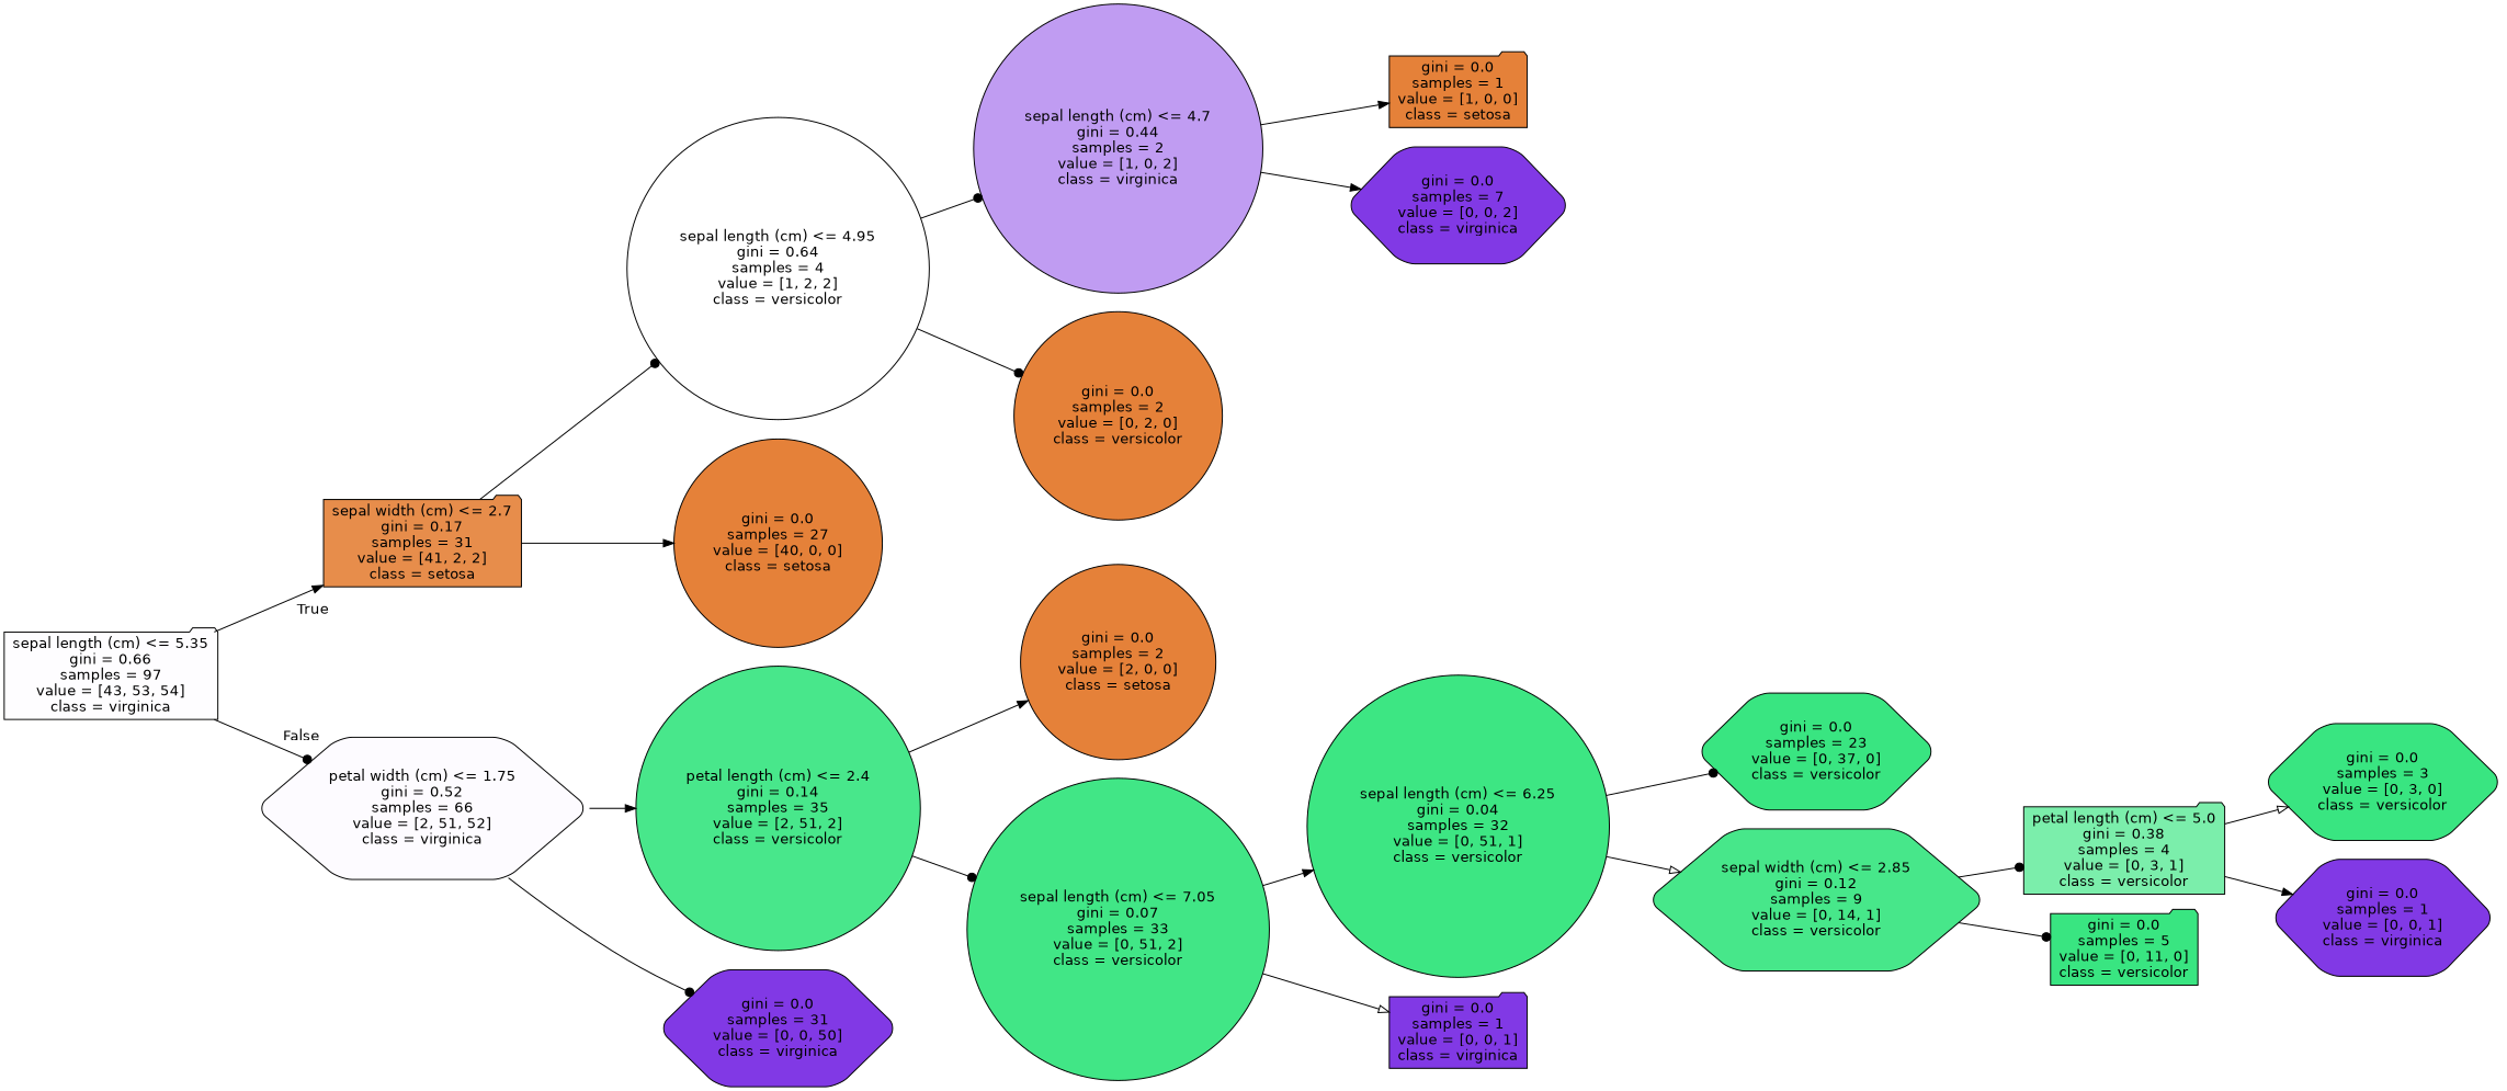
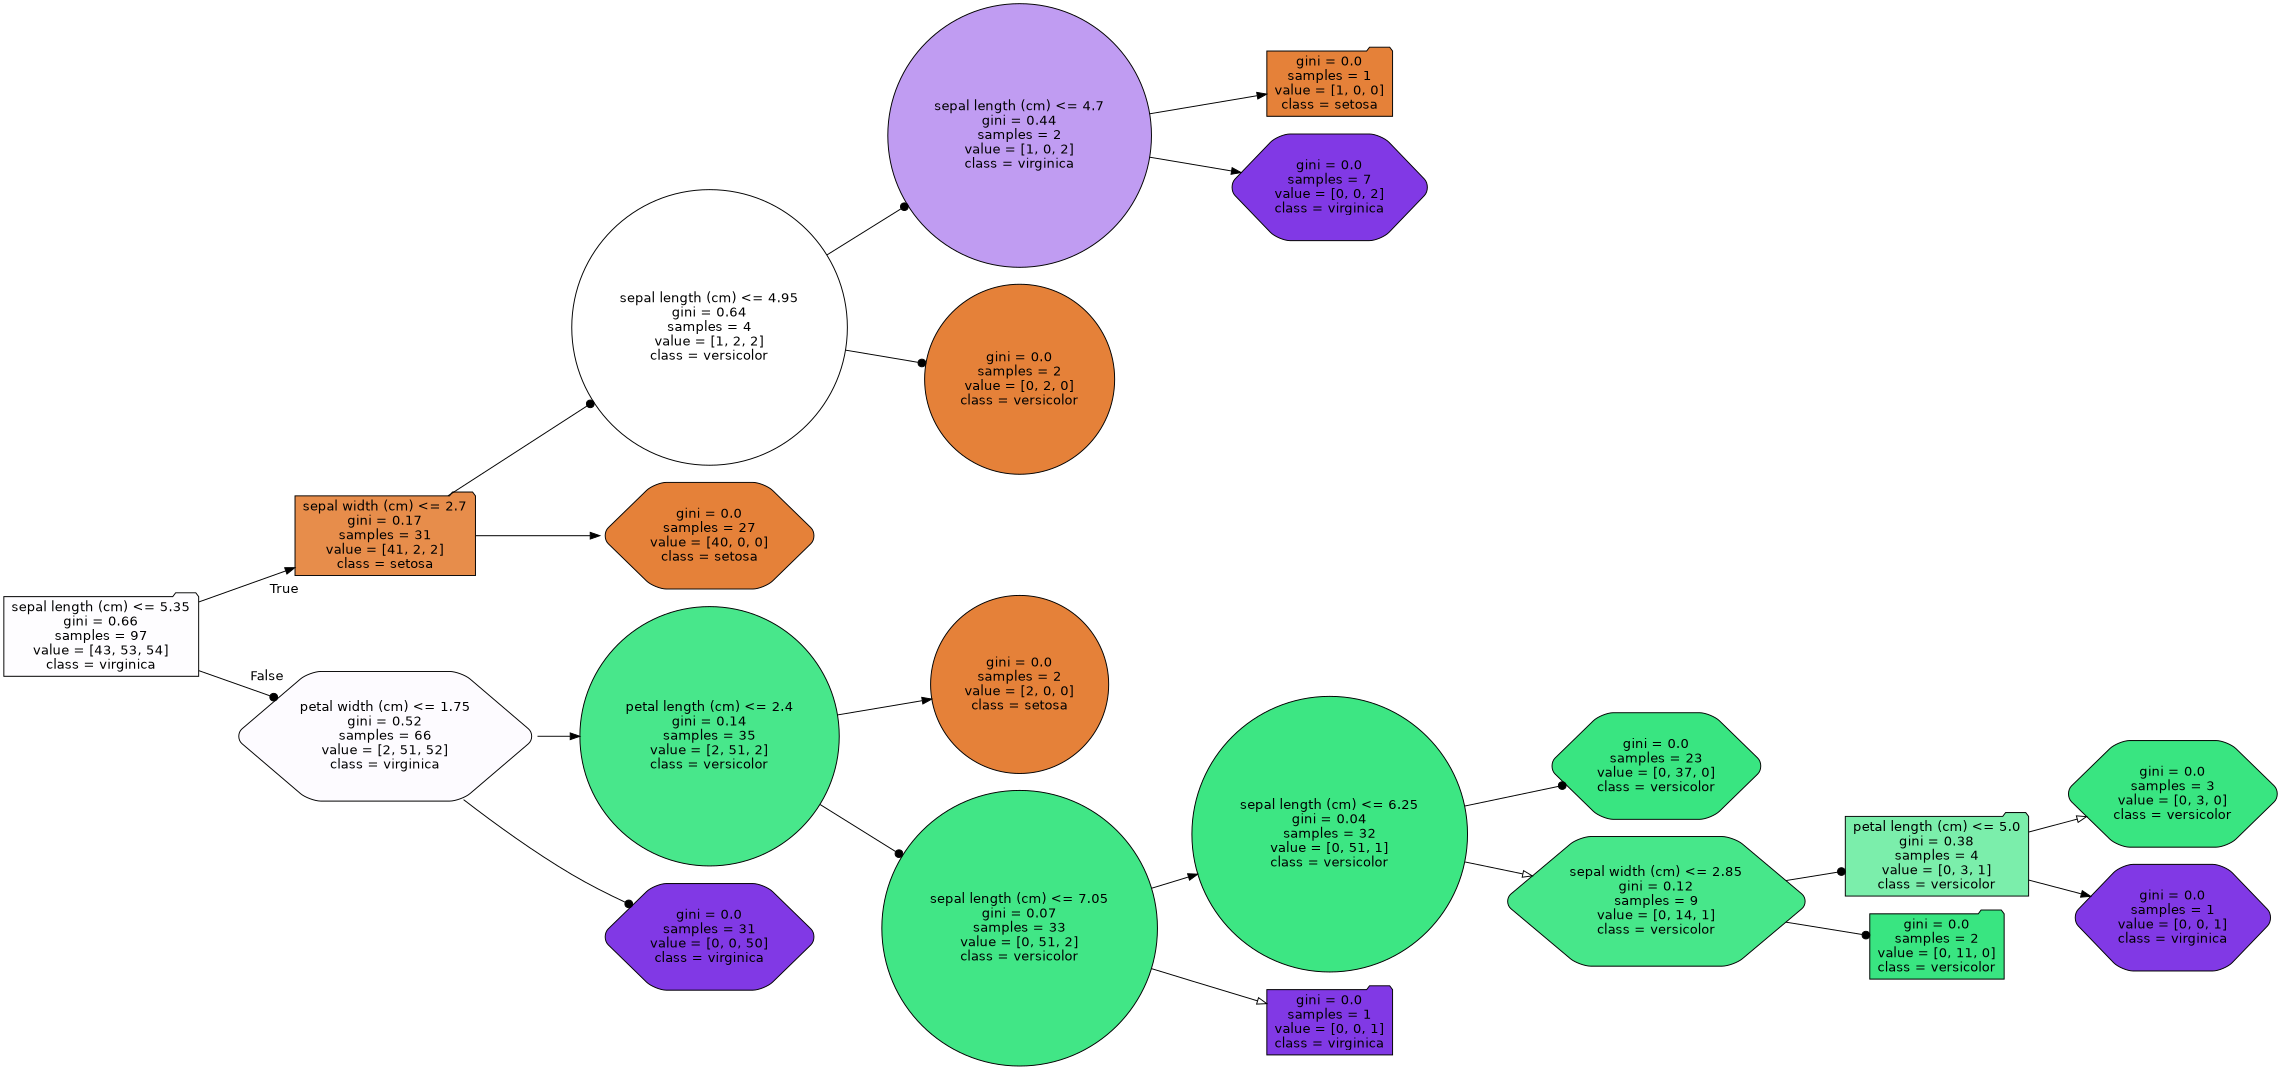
  digraph {
    rankdir=LR
    node [color=black fillcolor="#e58139" fontname=helvetica shape=circle style="filled, rounded"]
    edge [arrowhead=dot fontname=helvetica]
    n1 [fillcolor="#fefdff" label="sepal length (cm) <= 5.35\ngini = 0.66\nsamples = 97\nvalue = [43, 53, 54]\nclass = virginica" shape=folder]
    n2 [fillcolor="#e78d4b" label="sepal width (cm) <= 2.7\ngini = 0.17\nsamples = 31\nvalue = [41, 2, 2]\nclass = setosa" shape=folder]
    n3 [fillcolor="#fdfbff" label="petal width (cm) <= 1.75\ngini = 0.52\nsamples = 66\nvalue = [2, 51, 52]\nclass = virginica" shape=hexagon]
    n4 [fillcolor="#ffffff" label="sepal length (cm) <= 4.95\ngini = 0.64\nsamples = 4\nvalue = [1, 2, 2]\nclass = versicolor"]
-   n5 [label="gini = 0.0\nsamples = 27\nvalue = [40, 0, 0]\nclass = setosa"]
+   n5 [label="gini = 0.0\nsamples = 27\nvalue = [40, 0, 0]\nclass = setosa" shape=hexagon]
    n6 [fillcolor="#48e78b" label="petal length (cm) <= 2.4\ngini = 0.14\nsamples = 35\nvalue = [2, 51, 2]\nclass = versicolor"]
    n7 [fillcolor="#8139e5" label="gini = 0.0\nsamples = 31\nvalue = [0, 0, 50]\nclass = virginica" shape=hexagon]
    n8 [fillcolor="#c09cf2" label="sepal length (cm) <= 4.7\ngini = 0.44\nsamples = 2\nvalue = [1, 0, 2]\nclass = virginica"]
    n9 [label="gini = 0.0\nsamples = 2\nvalue = [0, 2, 0]\nclass = versicolor"]
    n10 [label="gini = 0.0\nsamples = 1\nvalue = [1, 0, 0]\nclass = setosa" shape=folder]
    n11 [fillcolor="#8139e5" label="gini = 0.0\nsamples = 7\nvalue = [0, 0, 2]\nclass = virginica" shape=hexagon]
    n12 [label="gini = 0.0\nsamples = 2\nvalue = [2, 0, 0]\nclass = setosa"]
    n13 [fillcolor="#41e686" label="sepal length (cm) <= 7.05\ngini = 0.07\nsamples = 33\nvalue = [0, 51, 2]\nclass = versicolor"]
    n14 [fillcolor="#3de683" label="sepal length (cm) <= 6.25\ngini = 0.04\nsamples = 32\nvalue = [0, 51, 1]\nclass = versicolor"]
    n15 [fillcolor="#8139e5" label="gini = 0.0\nsamples = 1\nvalue = [0, 0, 1]\nclass = virginica" shape=folder]
    n16 [fillcolor="#39e581" label="gini = 0.0\nsamples = 23\nvalue = [0, 37, 0]\nclass = versicolor" shape=hexagon]
    n17 [fillcolor="#47e78a" label="sepal width (cm) <= 2.85\ngini = 0.12\nsamples = 9\nvalue = [0, 14, 1]\nclass = versicolor" shape=hexagon]
    n18 [fillcolor="#7beeab" label="petal length (cm) <= 5.0\ngini = 0.38\nsamples = 4\nvalue = [0, 3, 1]\nclass = versicolor" shape=folder]
-   n19 [fillcolor="#39e581" label="gini = 0.0\nsamples = 5\nvalue = [0, 11, 0]\nclass = versicolor" shape=folder]
+   n19 [fillcolor="#39e581" label="gini = 0.0\nsamples = 2\nvalue = [0, 11, 0]\nclass = versicolor" shape=folder]
    n20 [fillcolor="#39e581" label="gini = 0.0\nsamples = 3\nvalue = [0, 3, 0]\nclass = versicolor" shape=hexagon]
    n21 [fillcolor="#8139e5" label="gini = 0.0\nsamples = 1\nvalue = [0, 0, 1]\nclass = virginica" shape=hexagon]
    n1 -> n2 [arrowhead=normal headlabel=True labelangle=45 labeldistance=2.5]
    n1 -> n3 [headlabel=False labelangle=-45 labeldistance=2.5]
    n2 -> n4
    n2 -> n5 [arrowhead=normal]
    n3 -> n6 [arrowhead=normal]
    n3 -> n7
    n4 -> n8
    n4 -> n9
    n6 -> n12 [arrowhead=normal]
    n6 -> n13
    n8 -> n10 [arrowhead=normal]
    n8 -> n11 [arrowhead=normal]
    n13 -> n14 [arrowhead=normal]
    n13 -> n15 [arrowhead=onormal]
    n14 -> n16
    n14 -> n17 [arrowhead=onormal]
    n17 -> n18
    n17 -> n19
    n18 -> n20 [arrowhead=onormal]
    n18 -> n21 [arrowhead=normal]
  }
